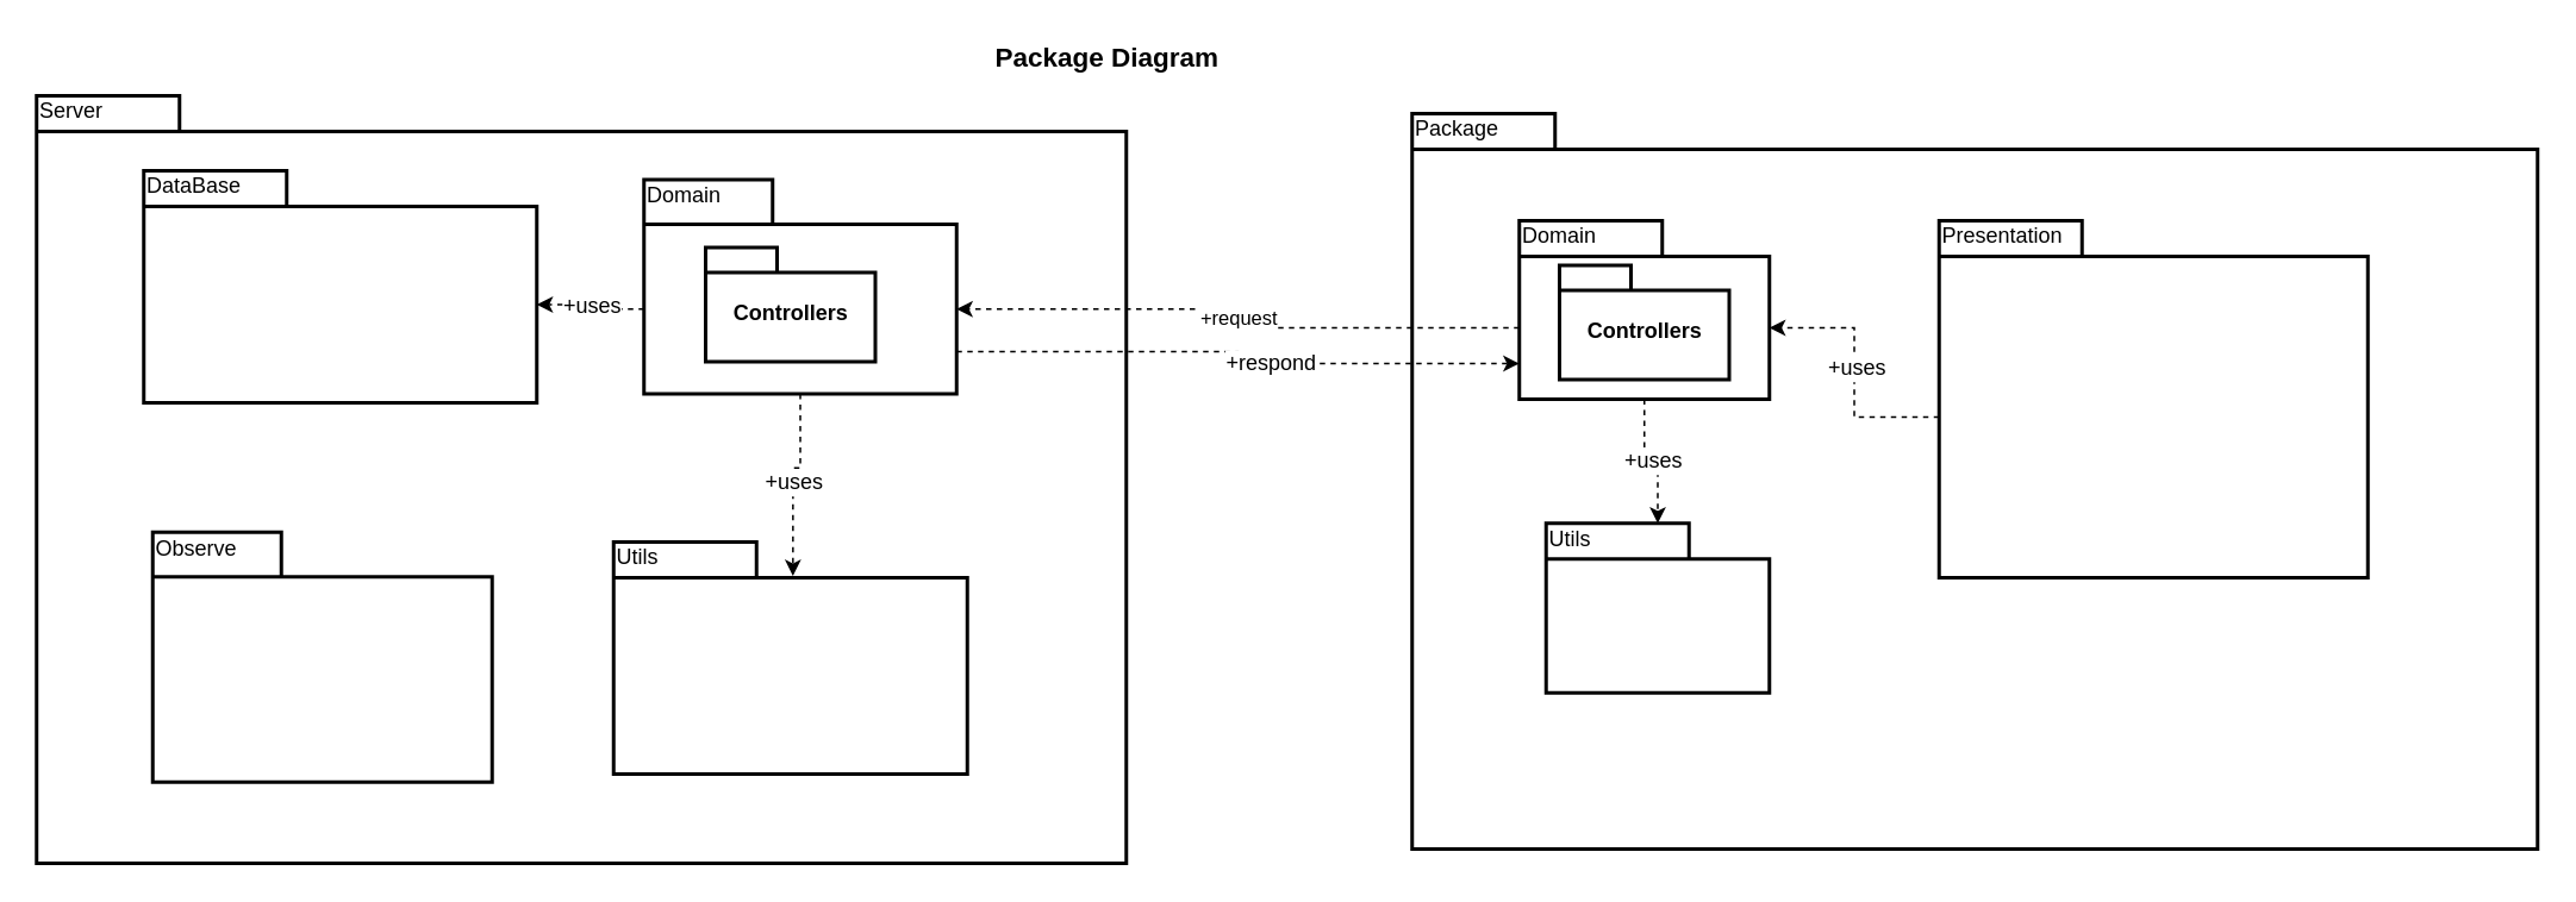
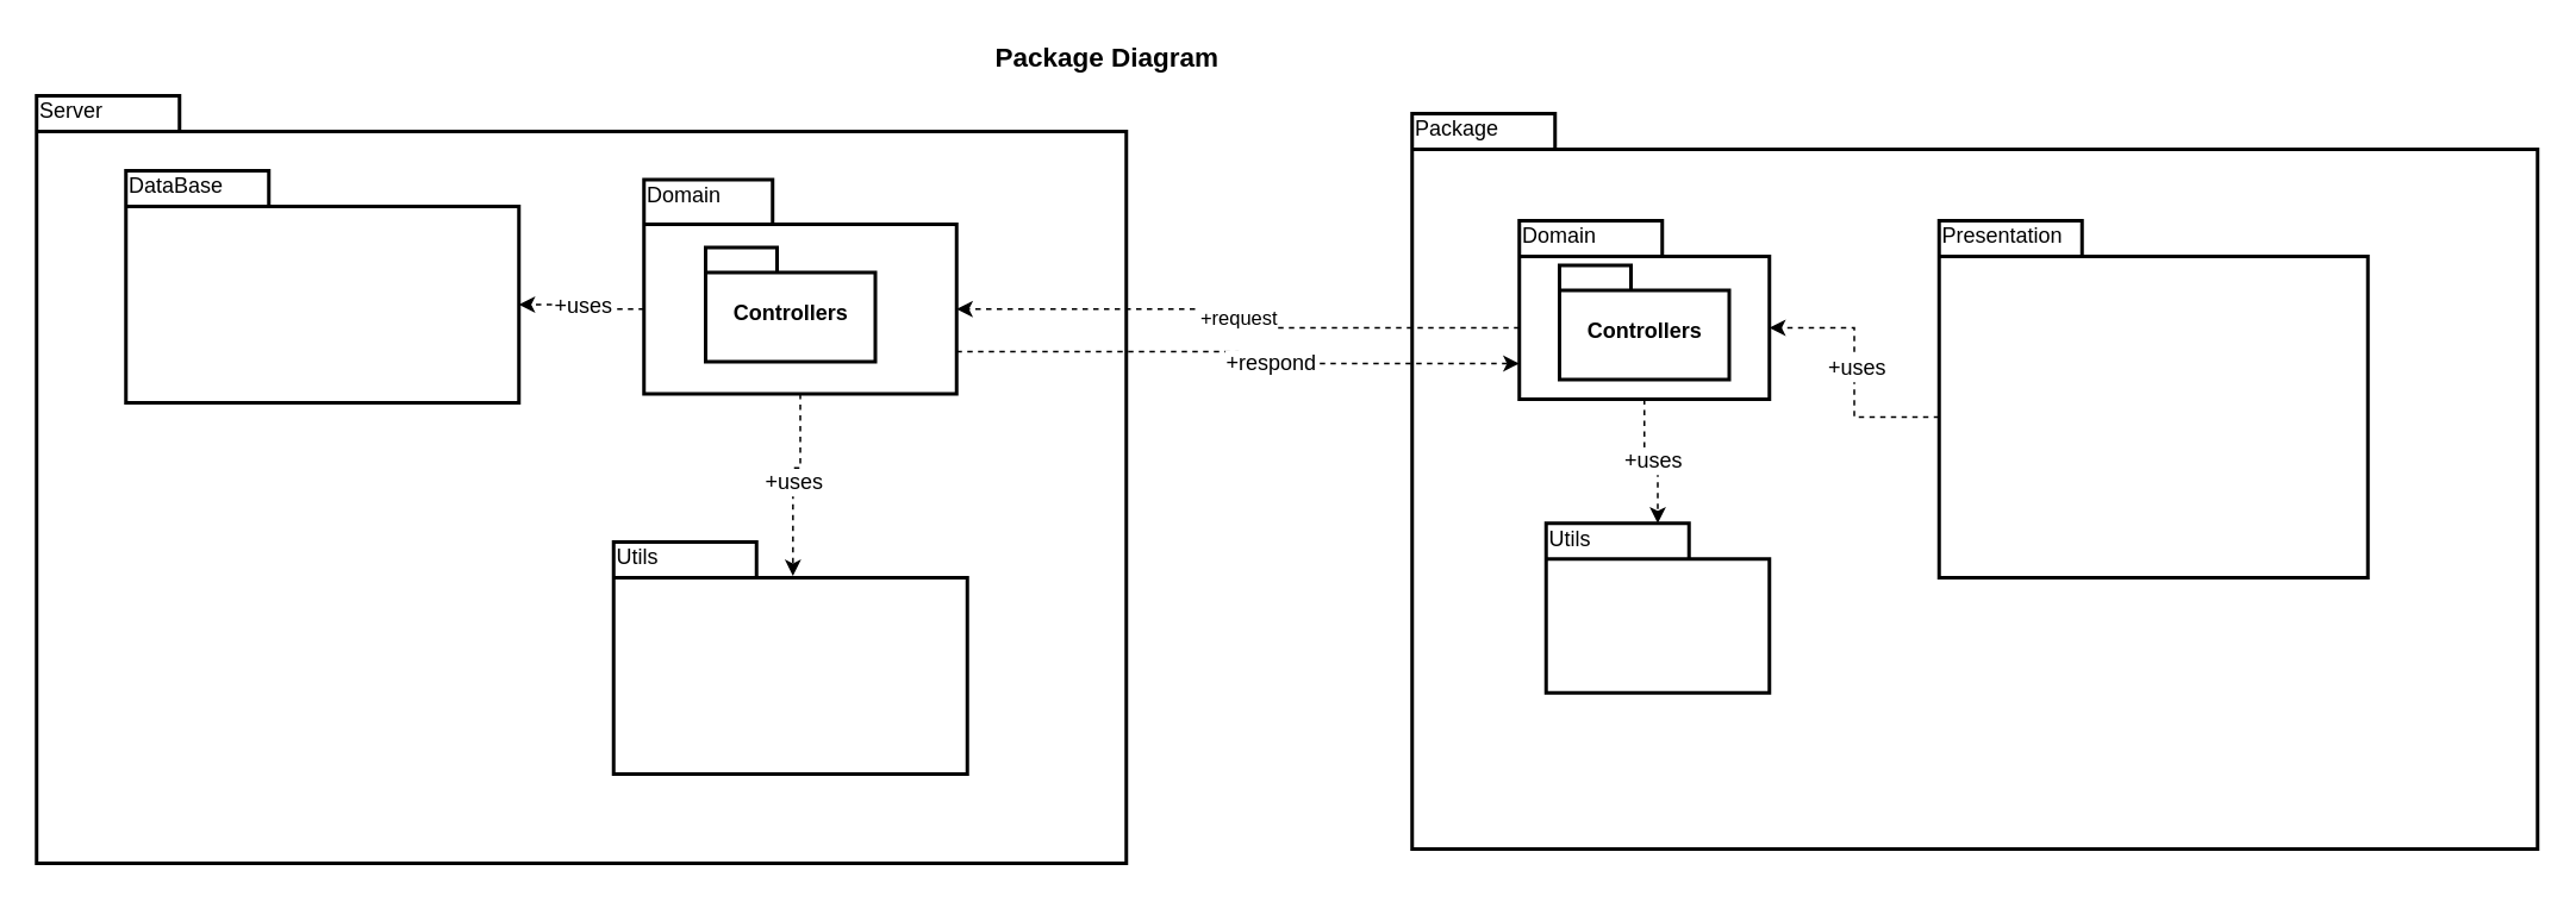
  <mxCell id="0" />
  <mxCell id="1" parent="0" />
  <mxCell id="2" value="Server" style="shape=folder;tabWidth=80;tabHeight=20;tabPosition=left;strokeWidth=2;html=1;whiteSpace=wrap;align=left;verticalAlign=top;spacingTop=-5;" parent="1" vertex="1"><mxGeometry x="20" y="53" width="610" height="430" as="geometry" /></mxCell>
  <mxCell id="3" value="Package" style="shape=folder;tabWidth=80;tabHeight=20;tabPosition=left;strokeWidth=2;html=1;whiteSpace=wrap;align=left;verticalAlign=top;spacingTop=-5;" parent="1" vertex="1"><mxGeometry x="790" y="63" width="630" height="412" as="geometry" /></mxCell>
  <mxCell id="4" style="edgeStyle=orthogonalEdgeStyle;rounded=0;orthogonalLoop=1;jettySize=auto;html=1;exitX=0.5;exitY=1;exitDx=0;exitDy=0;exitPerimeter=0;dashed=1;" parent="1" source="7" target="20" edge="1"><mxGeometry relative="1" as="geometry" /></mxCell>
  <mxCell id="5" value="+uses" style="text;html=1;resizable=0;points=[];align=center;verticalAlign=middle;labelBackgroundColor=#ffffff;" parent="4" vertex="1" connectable="0"><mxGeometry x="0.012" relative="1" as="geometry"><mxPoint as="offset" /></mxGeometry></mxCell>
  <mxCell id="6" value="+request" style="edgeStyle=orthogonalEdgeStyle;rounded=0;orthogonalLoop=1;jettySize=auto;html=1;exitX=0;exitY=0;exitDx=0;exitDy=60;exitPerimeter=0;entryX=0;entryY=0;entryDx=175;entryDy=72.5;entryPerimeter=0;dashed=1;" parent="1" source="7" target="14" edge="1"><mxGeometry relative="1" as="geometry" /></mxCell>
  <mxCell id="7" value="Domain" style="shape=folder;tabWidth=80;tabHeight=20;tabPosition=left;strokeWidth=2;html=1;whiteSpace=wrap;align=left;verticalAlign=top;spacingTop=-5;" parent="1" vertex="1"><mxGeometry x="850" y="123" width="140" height="100" as="geometry" /></mxCell>
  <mxCell id="8" style="edgeStyle=orthogonalEdgeStyle;rounded=0;orthogonalLoop=1;jettySize=auto;html=1;exitX=0;exitY=0;exitDx=0;exitDy=72.5;exitPerimeter=0;entryX=0;entryY=0;entryDx=220;entryDy=75;entryPerimeter=0;dashed=1;" parent="1" source="14" target="16" edge="1"><mxGeometry relative="1" as="geometry" /></mxCell>
  <mxCell id="9" value="+uses" style="text;html=1;resizable=0;points=[];align=center;verticalAlign=middle;labelBackgroundColor=#ffffff;" parent="8" vertex="1" connectable="0"><mxGeometry x="0.04" y="-1" relative="1" as="geometry"><mxPoint x="1" y="1" as="offset" /></mxGeometry></mxCell>
  <mxCell id="10" style="edgeStyle=orthogonalEdgeStyle;rounded=0;orthogonalLoop=1;jettySize=auto;html=1;exitX=0.5;exitY=1;exitDx=0;exitDy=0;exitPerimeter=0;entryX=0.507;entryY=0.146;entryDx=0;entryDy=0;entryPerimeter=0;dashed=1;" parent="1" source="14" target="15" edge="1"><mxGeometry relative="1" as="geometry" /></mxCell>
  <mxCell id="11" value="+uses" style="text;html=1;resizable=0;points=[];align=center;verticalAlign=middle;labelBackgroundColor=#ffffff;" parent="10" vertex="1" connectable="0"><mxGeometry x="0.014" relative="1" as="geometry"><mxPoint as="offset" /></mxGeometry></mxCell>
  <mxCell id="12" style="edgeStyle=orthogonalEdgeStyle;rounded=0;orthogonalLoop=1;jettySize=auto;html=1;exitX=0;exitY=0;exitDx=175;exitDy=96.25;exitPerimeter=0;entryX=0;entryY=0;entryDx=0;entryDy=80;entryPerimeter=0;dashed=1;" parent="1" source="14" target="7" edge="1"><mxGeometry relative="1" as="geometry" /></mxCell>
  <mxCell id="13" value="+respond" style="text;html=1;resizable=0;points=[];align=center;verticalAlign=middle;labelBackgroundColor=#ffffff;" parent="12" vertex="1" connectable="0"><mxGeometry x="0.13" y="1" relative="1" as="geometry"><mxPoint as="offset" /></mxGeometry></mxCell>
  <mxCell id="14" value="Domain" style="shape=folder;tabWidth=72;tabHeight=25;tabPosition=left;strokeWidth=2;html=1;whiteSpace=wrap;align=left;verticalAlign=top;spacingTop=-5;" parent="1" vertex="1"><mxGeometry x="360" y="100" width="175" height="120" as="geometry" /></mxCell>
  <mxCell id="15" value="Utils" style="shape=folder;tabWidth=80;tabHeight=20;tabPosition=left;strokeWidth=2;html=1;whiteSpace=wrap;align=left;verticalAlign=top;spacingTop=-5;" parent="1" vertex="1"><mxGeometry x="343" y="303" width="198" height="130" as="geometry" /></mxCell>
- <mxCell id="16" value="DataBase" style="shape=folder;tabWidth=80;tabHeight=20;tabPosition=left;strokeWidth=2;html=1;whiteSpace=wrap;align=left;verticalAlign=top;spacingTop=-5;" parent="1" vertex="1"><mxGeometry x="80" y="95" width="220" height="130" as="geometry" /></mxCell>
+ <mxCell id="16" value="DataBase" style="shape=folder;tabWidth=80;tabHeight=20;tabPosition=left;strokeWidth=2;html=1;whiteSpace=wrap;align=left;verticalAlign=top;spacingTop=-5;" parent="1" vertex="1"><mxGeometry x="70" y="95" width="220" height="130" as="geometry" /></mxCell>
  <mxCell id="17" style="edgeStyle=orthogonalEdgeStyle;rounded=0;orthogonalLoop=1;jettySize=auto;html=1;exitX=0;exitY=0;exitDx=0;exitDy=110;exitPerimeter=0;entryX=0;entryY=0;entryDx=140;entryDy=60;entryPerimeter=0;dashed=1;" parent="1" source="19" target="7" edge="1"><mxGeometry relative="1" as="geometry" /></mxCell>
  <mxCell id="18" value="+uses" style="text;html=1;resizable=0;points=[];align=center;verticalAlign=middle;labelBackgroundColor=#ffffff;" parent="17" vertex="1" connectable="0"><mxGeometry x="0.03" y="-1" relative="1" as="geometry"><mxPoint as="offset" /></mxGeometry></mxCell>
  <mxCell id="19" value="Presentation" style="shape=folder;tabWidth=80;tabHeight=20;tabPosition=left;strokeWidth=2;html=1;whiteSpace=wrap;align=left;verticalAlign=top;spacingTop=-5;" parent="1" vertex="1"><mxGeometry x="1085" y="123" width="240" height="200" as="geometry" /></mxCell>
  <mxCell id="20" value="Utils" style="shape=folder;tabWidth=80;tabHeight=20;tabPosition=left;strokeWidth=2;html=1;whiteSpace=wrap;align=left;verticalAlign=top;spacingTop=-5;" parent="1" vertex="1"><mxGeometry x="865" y="292.5" width="125" height="95" as="geometry" /></mxCell>
- <mxCell id="21" value="Observe" style="shape=folder;tabWidth=72;tabHeight=25;tabPosition=left;strokeWidth=2;html=1;whiteSpace=wrap;align=left;verticalAlign=top;spacingTop=-5;" parent="1" vertex="1"><mxGeometry x="85" y="297.5" width="190" height="140" as="geometry" /></mxCell>
  <mxCell id="22" value="Controllers" style="shape=folder;fontStyle=1;spacingTop=10;tabWidth=40;tabHeight=14;tabPosition=left;html=1;strokeWidth=2;" parent="1" vertex="1"><mxGeometry x="872.5" y="148" width="95" height="64" as="geometry" /></mxCell>
  <mxCell id="23" value="Controllers" style="shape=folder;fontStyle=1;spacingTop=10;tabWidth=40;tabHeight=14;tabPosition=left;html=1;strokeWidth=2;" parent="1" vertex="1"><mxGeometry x="394.5" y="138" width="95" height="64" as="geometry" /></mxCell>
  <mxCell id="24" value="&lt;font style=&quot;font-size: 15px&quot;&gt;&lt;b&gt;Package Diagram&lt;/b&gt;&lt;/font&gt;" style="text;html=1;resizable=0;points=[];autosize=1;align=left;verticalAlign=top;spacingTop=-4;" vertex="1" parent="1"><mxGeometry x="555" y="20" width="140" height="20" as="geometry" /></mxCell>
